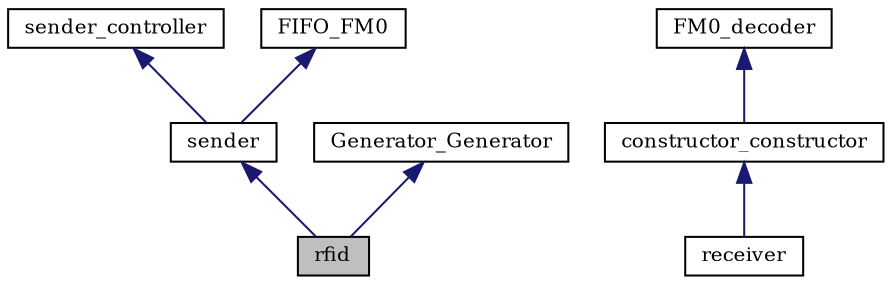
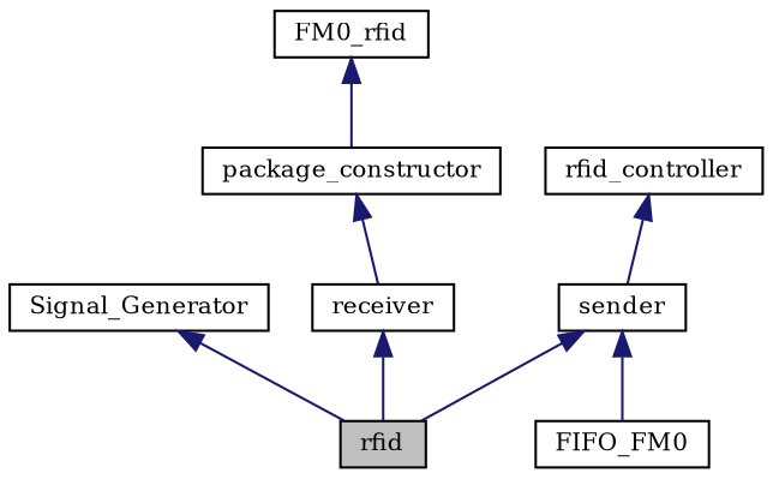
  digraph {
    fontname="DejaVu Serif"
    node [color=black fillcolor=white fontname="DejaVu Serif" fontsize=10 shape=record style=filled]
    edge [color=midnightblue dir=back fontname="DejaVu Serif" fontsize=10 labelfontname=Helvetica labelfontsize=10 style=solid]
    n1 [fillcolor=grey75 fontcolor=black height=0.2 label=rfid width=0.4]
    n2 [height=0.2 label=sender width=0.4]
-   n3 [height=0.2 label=sender_controller width=0.4]
-   n4 [height=0.2 label=Generator_Generator width=0.4]
+   n3 [height=0.2 label=rfid_controller width=0.4]
+   n4 [height=0.2 label=Signal_Generator width=0.4]
    n5 [height=0.2 label=FIFO_FM0 width=0.4]
    n6 [height=0.2 label=receiver width=0.4]
-   n7 [height=0.2 label=constructor_constructor width=0.4]
-   n8 [height=0.2 label=FM0_decoder width=0.4]
+   n7 [height=0.2 label=package_constructor width=0.4]
+   n8 [height=0.2 label=FM0_rfid width=0.4]
    n2 -> n1
    n3 -> n2
    n4 -> n1
-   n5 -> n2
+   n2 -> n5
+   n6 -> n1
    n7 -> n6
    n8 -> n7
  }
